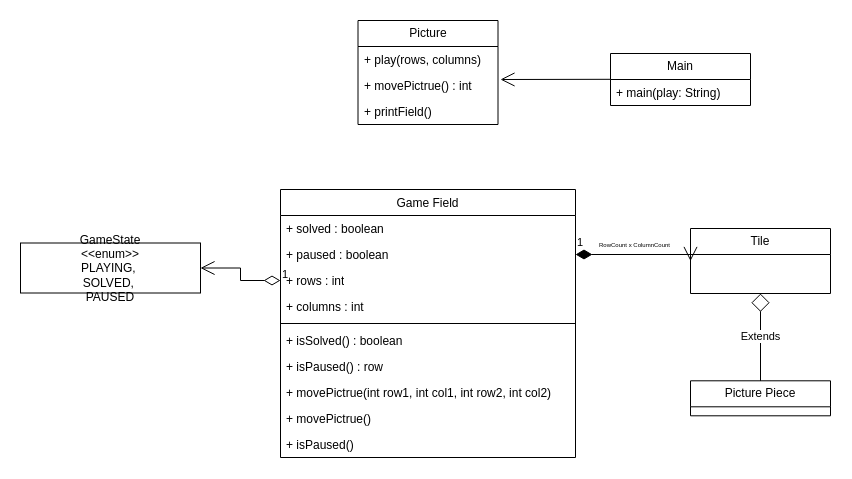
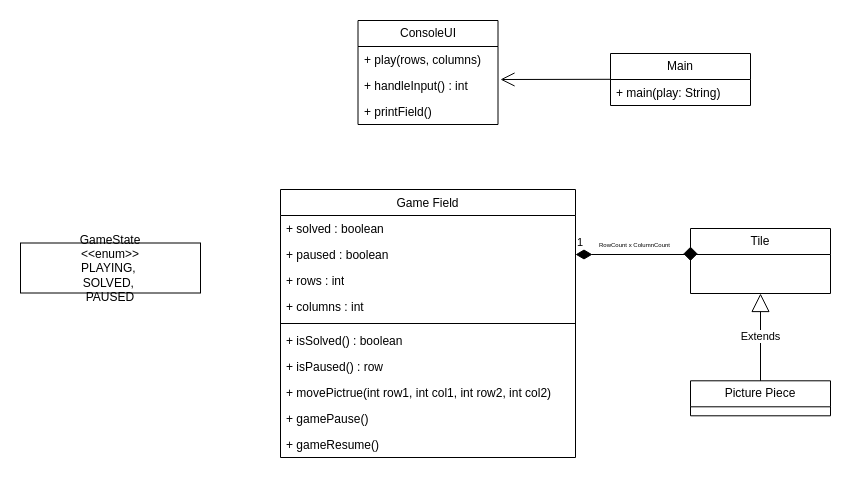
  <mxCell id="0" />
  <mxCell id="1" parent="0" />
  <mxCell id="2" value="Tile" style="swimlane;fontStyle=0;childLayout=stackLayout;horizontal=1;startSize=26;fillColor=none;horizontalStack=0;resizeParent=1;resizeParentMax=0;resizeLast=0;collapsible=1;marginBottom=0;whiteSpace=wrap;html=1;" parent="1" vertex="1"><mxGeometry x="690" y="228" width="140" height="65" as="geometry" /></mxCell>
- <mxCell id="3" value="1" style="endArrow=open;html=1;endSize=12;startArrow=diamondThin;startSize=14;startFill=1;edgeStyle=orthogonalEdgeStyle;align=left;verticalAlign=bottom;rounded=0;exitX=1;exitY=0.5;exitDx=0;exitDy=0;entryX=0;entryY=0.5;entryDx=0;entryDy=0;" parent="1" source="18" target="2" edge="1"><mxGeometry x="-1" y="3" relative="1" as="geometry"><mxPoint x="491.78" y="429.948" as="sourcePoint" /><mxPoint x="690" y="254" as="targetPoint" /><Array as="points"><mxPoint x="690" y="254" /></Array></mxGeometry></mxCell>
+ <mxCell id="3" value="1" style="endArrow=diamond;html=1;endSize=12;startArrow=diamondThin;startSize=14;startFill=1;edgeStyle=orthogonalEdgeStyle;align=left;verticalAlign=bottom;rounded=0;exitX=1;exitY=0.5;exitDx=0;exitDy=0;entryX=0;entryY=0.5;entryDx=0;entryDy=0;" parent="1" source="18" target="2" edge="1"><mxGeometry x="-1" y="3" relative="1" as="geometry"><mxPoint x="491.78" y="429.948" as="sourcePoint" /><mxPoint x="690" y="254" as="targetPoint" /><Array as="points"><mxPoint x="690" y="254" /></Array></mxGeometry></mxCell>
  <mxCell id="4" value="&lt;font style=&quot;font-size: 6px;&quot;&gt;RowCount x ColumnCount&lt;/font&gt;" style="edgeLabel;html=1;align=center;verticalAlign=middle;resizable=0;points=[];" parent="3" vertex="1" connectable="0"><mxGeometry x="-0.079" y="-1" relative="1" as="geometry"><mxPoint x="2" y="-13" as="offset" /></mxGeometry></mxCell>
  <mxCell id="5" value="Picture Piece" style="swimlane;fontStyle=0;childLayout=stackLayout;horizontal=1;startSize=26;fillColor=none;horizontalStack=0;resizeParent=1;resizeParentMax=0;resizeLast=0;collapsible=1;marginBottom=0;whiteSpace=wrap;html=1;" parent="1" vertex="1"><mxGeometry x="690" y="380.3" width="140" height="35" as="geometry" /></mxCell>
- <mxCell id="6" value="Extends" style="endArrow=diamond;endSize=16;endFill=0;html=1;rounded=0;exitX=0.5;exitY=0;exitDx=0;exitDy=0;entryX=0.5;entryY=1;entryDx=0;entryDy=0;" parent="1" source="5" target="2" edge="1"><mxGeometry width="160" relative="1" as="geometry"><mxPoint x="950" y="270.3" as="sourcePoint" /><mxPoint x="760" y="270" as="targetPoint" /></mxGeometry></mxCell>
+ <mxCell id="6" value="Extends" style="endArrow=block;endSize=16;endFill=0;html=1;rounded=0;exitX=0.5;exitY=0;exitDx=0;exitDy=0;entryX=0.5;entryY=1;entryDx=0;entryDy=0;" parent="1" source="5" target="2" edge="1"><mxGeometry width="160" relative="1" as="geometry"><mxPoint x="950" y="270.3" as="sourcePoint" /><mxPoint x="760" y="270" as="targetPoint" /></mxGeometry></mxCell>
  <mxCell id="7" value="GameState&lt;br&gt;&amp;lt;&amp;lt;enum&amp;gt;&amp;gt;&lt;br&gt;PLAYING,&amp;nbsp;&lt;div&gt;SOLVED,&amp;nbsp;&lt;/div&gt;&lt;div&gt;PAUSED&lt;/div&gt;" style="html=1;whiteSpace=wrap;" parent="1" vertex="1"><mxGeometry x="20" y="242.5" width="180" height="50" as="geometry" /></mxCell>
- <mxCell id="8" value="1" style="endArrow=open;html=1;endSize=12;startArrow=diamondThin;startSize=14;startFill=0;edgeStyle=orthogonalEdgeStyle;align=left;verticalAlign=bottom;rounded=0;exitX=0;exitY=0.5;exitDx=0;exitDy=0;entryX=1;entryY=0.5;entryDx=0;entryDy=0;" parent="1" source="19" target="7" edge="1"><mxGeometry x="-1" y="3" relative="1" as="geometry"><mxPoint x="565" y="378" as="sourcePoint" /><mxPoint x="745" y="303" as="targetPoint" /></mxGeometry></mxCell>
  <mxCell id="9" value="Main" style="swimlane;fontStyle=0;childLayout=stackLayout;horizontal=1;startSize=26;fillColor=none;horizontalStack=0;resizeParent=1;resizeParentMax=0;resizeLast=0;collapsible=1;marginBottom=0;whiteSpace=wrap;html=1;" parent="1" vertex="1"><mxGeometry x="610" y="53" width="140" height="52" as="geometry" /></mxCell>
  <mxCell id="10" value="+ main(play: String)" style="text;strokeColor=none;fillColor=none;align=left;verticalAlign=top;spacingLeft=4;spacingRight=4;overflow=hidden;rotatable=0;points=[[0,0.5],[1,0.5]];portConstraint=eastwest;whiteSpace=wrap;html=1;" parent="9" vertex="1"><mxGeometry y="26" width="140" height="26" as="geometry" /></mxCell>
- <mxCell id="11" value="Picture" style="swimlane;fontStyle=0;childLayout=stackLayout;horizontal=1;startSize=26;fillColor=none;horizontalStack=0;resizeParent=1;resizeParentMax=0;resizeLast=0;collapsible=1;marginBottom=0;whiteSpace=wrap;html=1;" parent="1" vertex="1"><mxGeometry x="357.5" y="20" width="140" height="104" as="geometry" /></mxCell>
+ <mxCell id="11" value="ConsoleUI" style="swimlane;fontStyle=0;childLayout=stackLayout;horizontal=1;startSize=26;fillColor=none;horizontalStack=0;resizeParent=1;resizeParentMax=0;resizeLast=0;collapsible=1;marginBottom=0;whiteSpace=wrap;html=1;" parent="1" vertex="1"><mxGeometry x="357.5" y="20" width="140" height="104" as="geometry" /></mxCell>
  <mxCell id="12" value="+ play(rows, columns)" style="text;strokeColor=none;fillColor=none;align=left;verticalAlign=top;spacingLeft=4;spacingRight=4;overflow=hidden;rotatable=0;points=[[0,0.5],[1,0.5]];portConstraint=eastwest;whiteSpace=wrap;html=1;" parent="11" vertex="1"><mxGeometry y="26" width="140" height="26" as="geometry" /></mxCell>
- <mxCell id="13" value="+ movePictrue() : int" style="text;strokeColor=none;fillColor=none;align=left;verticalAlign=top;spacingLeft=4;spacingRight=4;overflow=hidden;rotatable=0;points=[[0,0.5],[1,0.5]];portConstraint=eastwest;whiteSpace=wrap;html=1;" parent="11" vertex="1"><mxGeometry y="52" width="140" height="26" as="geometry" /></mxCell>
+ <mxCell id="13" value="+ handleInput() : int" style="text;strokeColor=none;fillColor=none;align=left;verticalAlign=top;spacingLeft=4;spacingRight=4;overflow=hidden;rotatable=0;points=[[0,0.5],[1,0.5]];portConstraint=eastwest;whiteSpace=wrap;html=1;" parent="11" vertex="1"><mxGeometry y="52" width="140" height="26" as="geometry" /></mxCell>
  <mxCell id="14" value="+ printField&lt;span style=&quot;background-color: transparent; color: light-dark(rgb(0, 0, 0), rgb(255, 255, 255));&quot;&gt;()&lt;/span&gt;" style="text;strokeColor=none;fillColor=none;align=left;verticalAlign=top;spacingLeft=4;spacingRight=4;overflow=hidden;rotatable=0;points=[[0,0.5],[1,0.5]];portConstraint=eastwest;whiteSpace=wrap;html=1;" vertex="1" parent="11"><mxGeometry y="78" width="140" height="26" as="geometry" /></mxCell>
  <mxCell id="15" value="" style="endArrow=open;endFill=1;endSize=12;html=1;rounded=0;exitX=0;exitY=0.5;exitDx=0;exitDy=0;" parent="1" edge="1"><mxGeometry width="160" relative="1" as="geometry"><mxPoint x="610" y="78.8" as="sourcePoint" /><mxPoint x="500" y="79" as="targetPoint" /></mxGeometry></mxCell>
  <mxCell id="16" value="&lt;span style=&quot;font-weight: 400;&quot;&gt;Game&lt;/span&gt;&lt;span style=&quot;color: light-dark(rgb(0, 0, 0), rgb(255, 255, 255)); font-weight: 400; background-color: transparent;&quot;&gt;&amp;nbsp;Field&lt;/span&gt;" style="swimlane;fontStyle=1;align=center;verticalAlign=top;childLayout=stackLayout;horizontal=1;startSize=26;horizontalStack=0;resizeParent=1;resizeParentMax=0;resizeLast=0;collapsible=1;marginBottom=0;whiteSpace=wrap;html=1;" parent="1" vertex="1"><mxGeometry x="280" y="189" width="295" height="268" as="geometry" /></mxCell>
  <mxCell id="17" value="+ solved : boolean" style="text;strokeColor=none;fillColor=none;align=left;verticalAlign=top;spacingLeft=4;spacingRight=4;overflow=hidden;rotatable=0;points=[[0,0.5],[1,0.5]];portConstraint=eastwest;whiteSpace=wrap;html=1;" parent="16" vertex="1"><mxGeometry y="26" width="295" height="26" as="geometry" /></mxCell>
  <mxCell id="18" value="+ paused : boolean" style="text;strokeColor=none;fillColor=none;align=left;verticalAlign=top;spacingLeft=4;spacingRight=4;overflow=hidden;rotatable=0;points=[[0,0.5],[1,0.5]];portConstraint=eastwest;whiteSpace=wrap;html=1;" parent="16" vertex="1"><mxGeometry y="52" width="295" height="26" as="geometry" /></mxCell>
  <mxCell id="19" value="+ rows : int" style="text;strokeColor=none;fillColor=none;align=left;verticalAlign=top;spacingLeft=4;spacingRight=4;overflow=hidden;rotatable=0;points=[[0,0.5],[1,0.5]];portConstraint=eastwest;whiteSpace=wrap;html=1;" parent="16" vertex="1"><mxGeometry y="78" width="295" height="26" as="geometry" /></mxCell>
  <mxCell id="20" value="+ columns : int" style="text;strokeColor=none;fillColor=none;align=left;verticalAlign=top;spacingLeft=4;spacingRight=4;overflow=hidden;rotatable=0;points=[[0,0.5],[1,0.5]];portConstraint=eastwest;whiteSpace=wrap;html=1;" parent="16" vertex="1"><mxGeometry y="104" width="295" height="26" as="geometry" /></mxCell>
  <mxCell id="21" value="" style="line;strokeWidth=1;fillColor=none;align=left;verticalAlign=middle;spacingTop=-1;spacingLeft=3;spacingRight=3;rotatable=0;labelPosition=right;points=[];portConstraint=eastwest;strokeColor=inherit;" parent="16" vertex="1"><mxGeometry y="130" width="295" height="8" as="geometry" /></mxCell>
  <mxCell id="22" value="+ isSolved() : boolean" style="text;strokeColor=none;fillColor=none;align=left;verticalAlign=top;spacingLeft=4;spacingRight=4;overflow=hidden;rotatable=0;points=[[0,0.5],[1,0.5]];portConstraint=eastwest;whiteSpace=wrap;html=1;" parent="16" vertex="1"><mxGeometry y="138" width="295" height="26" as="geometry" /></mxCell>
  <mxCell id="23" value="+ isPaused() : row" style="text;strokeColor=none;fillColor=none;align=left;verticalAlign=top;spacingLeft=4;spacingRight=4;overflow=hidden;rotatable=0;points=[[0,0.5],[1,0.5]];portConstraint=eastwest;whiteSpace=wrap;html=1;" parent="16" vertex="1"><mxGeometry y="164" width="295" height="26" as="geometry" /></mxCell>
  <mxCell id="24" value="+ movePictrue(int row1, int col1, int row2, int col2)" style="text;strokeColor=none;fillColor=none;align=left;verticalAlign=top;spacingLeft=4;spacingRight=4;overflow=hidden;rotatable=0;points=[[0,0.5],[1,0.5]];portConstraint=eastwest;whiteSpace=wrap;html=1;" parent="16" vertex="1"><mxGeometry y="190" width="295" height="26" as="geometry" /></mxCell>
- <mxCell id="25" value="+ movePictrue()" style="text;strokeColor=none;fillColor=none;align=left;verticalAlign=top;spacingLeft=4;spacingRight=4;overflow=hidden;rotatable=0;points=[[0,0.5],[1,0.5]];portConstraint=eastwest;whiteSpace=wrap;html=1;" parent="16" vertex="1"><mxGeometry y="216" width="295" height="26" as="geometry" /></mxCell>
- <mxCell id="26" value="+ isPaused()" style="text;strokeColor=none;fillColor=none;align=left;verticalAlign=top;spacingLeft=4;spacingRight=4;overflow=hidden;rotatable=0;points=[[0,0.5],[1,0.5]];portConstraint=eastwest;whiteSpace=wrap;html=1;" parent="16" vertex="1"><mxGeometry y="242" width="295" height="26" as="geometry" /></mxCell>
+ <mxCell id="25" value="+ gamePause()" style="text;strokeColor=none;fillColor=none;align=left;verticalAlign=top;spacingLeft=4;spacingRight=4;overflow=hidden;rotatable=0;points=[[0,0.5],[1,0.5]];portConstraint=eastwest;whiteSpace=wrap;html=1;" parent="16" vertex="1"><mxGeometry y="216" width="295" height="26" as="geometry" /></mxCell>
+ <mxCell id="26" value="+ gameResume()" style="text;strokeColor=none;fillColor=none;align=left;verticalAlign=top;spacingLeft=4;spacingRight=4;overflow=hidden;rotatable=0;points=[[0,0.5],[1,0.5]];portConstraint=eastwest;whiteSpace=wrap;html=1;" parent="16" vertex="1"><mxGeometry y="242" width="295" height="26" as="geometry" /></mxCell>
